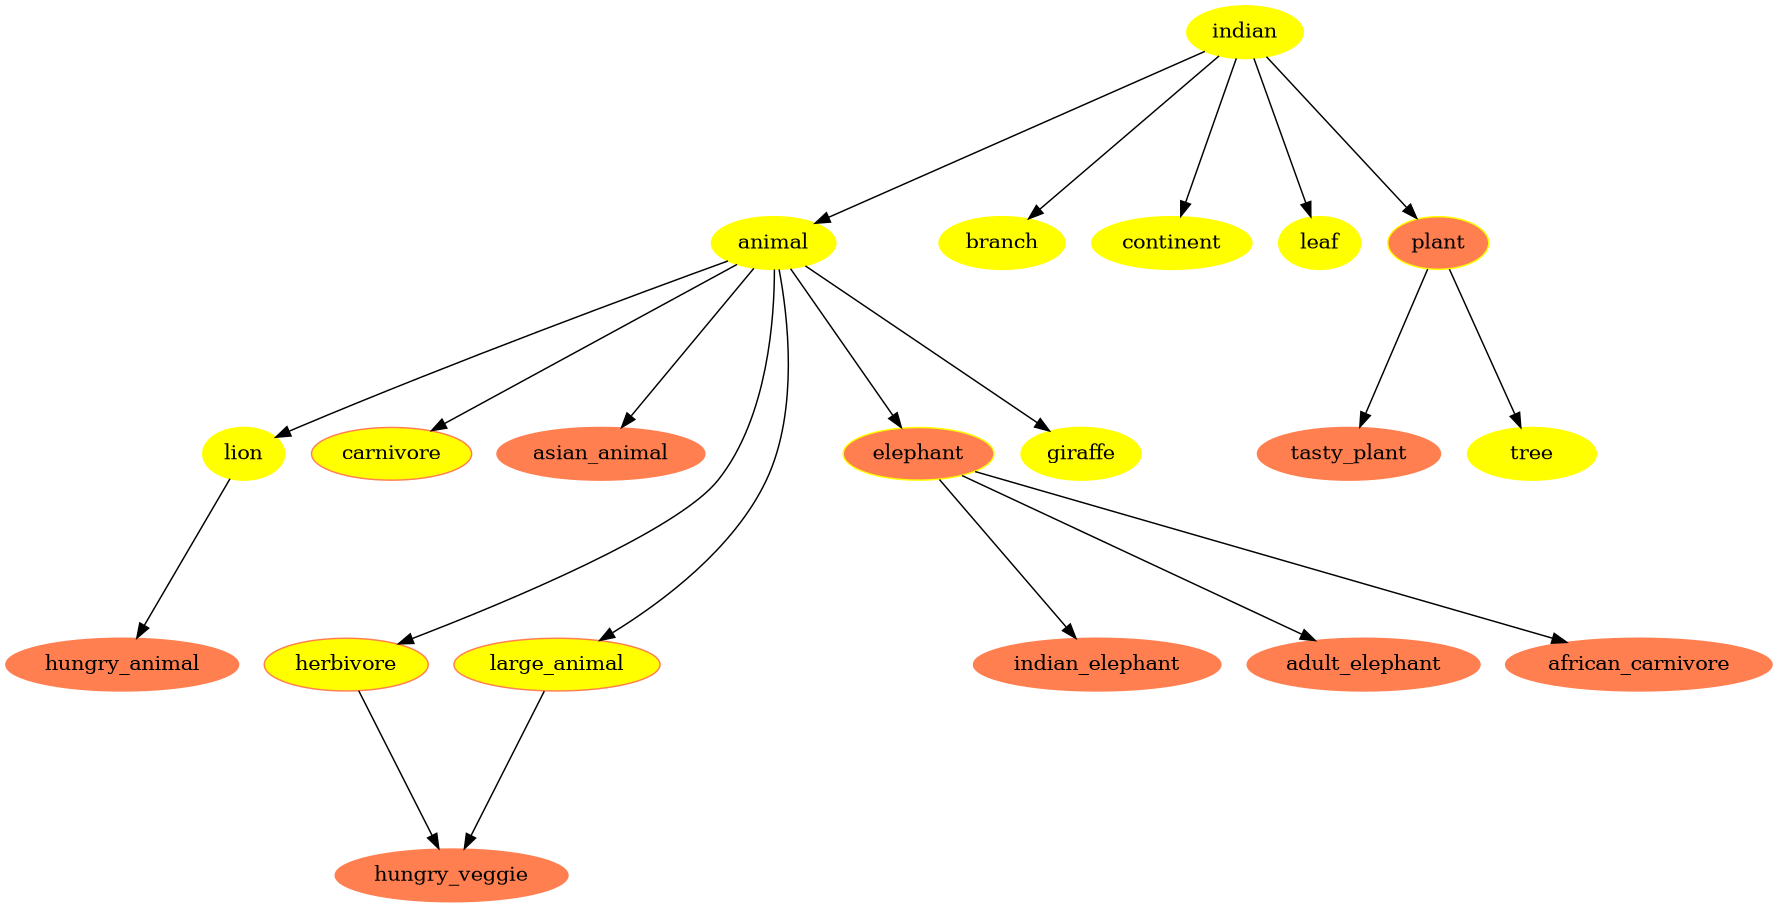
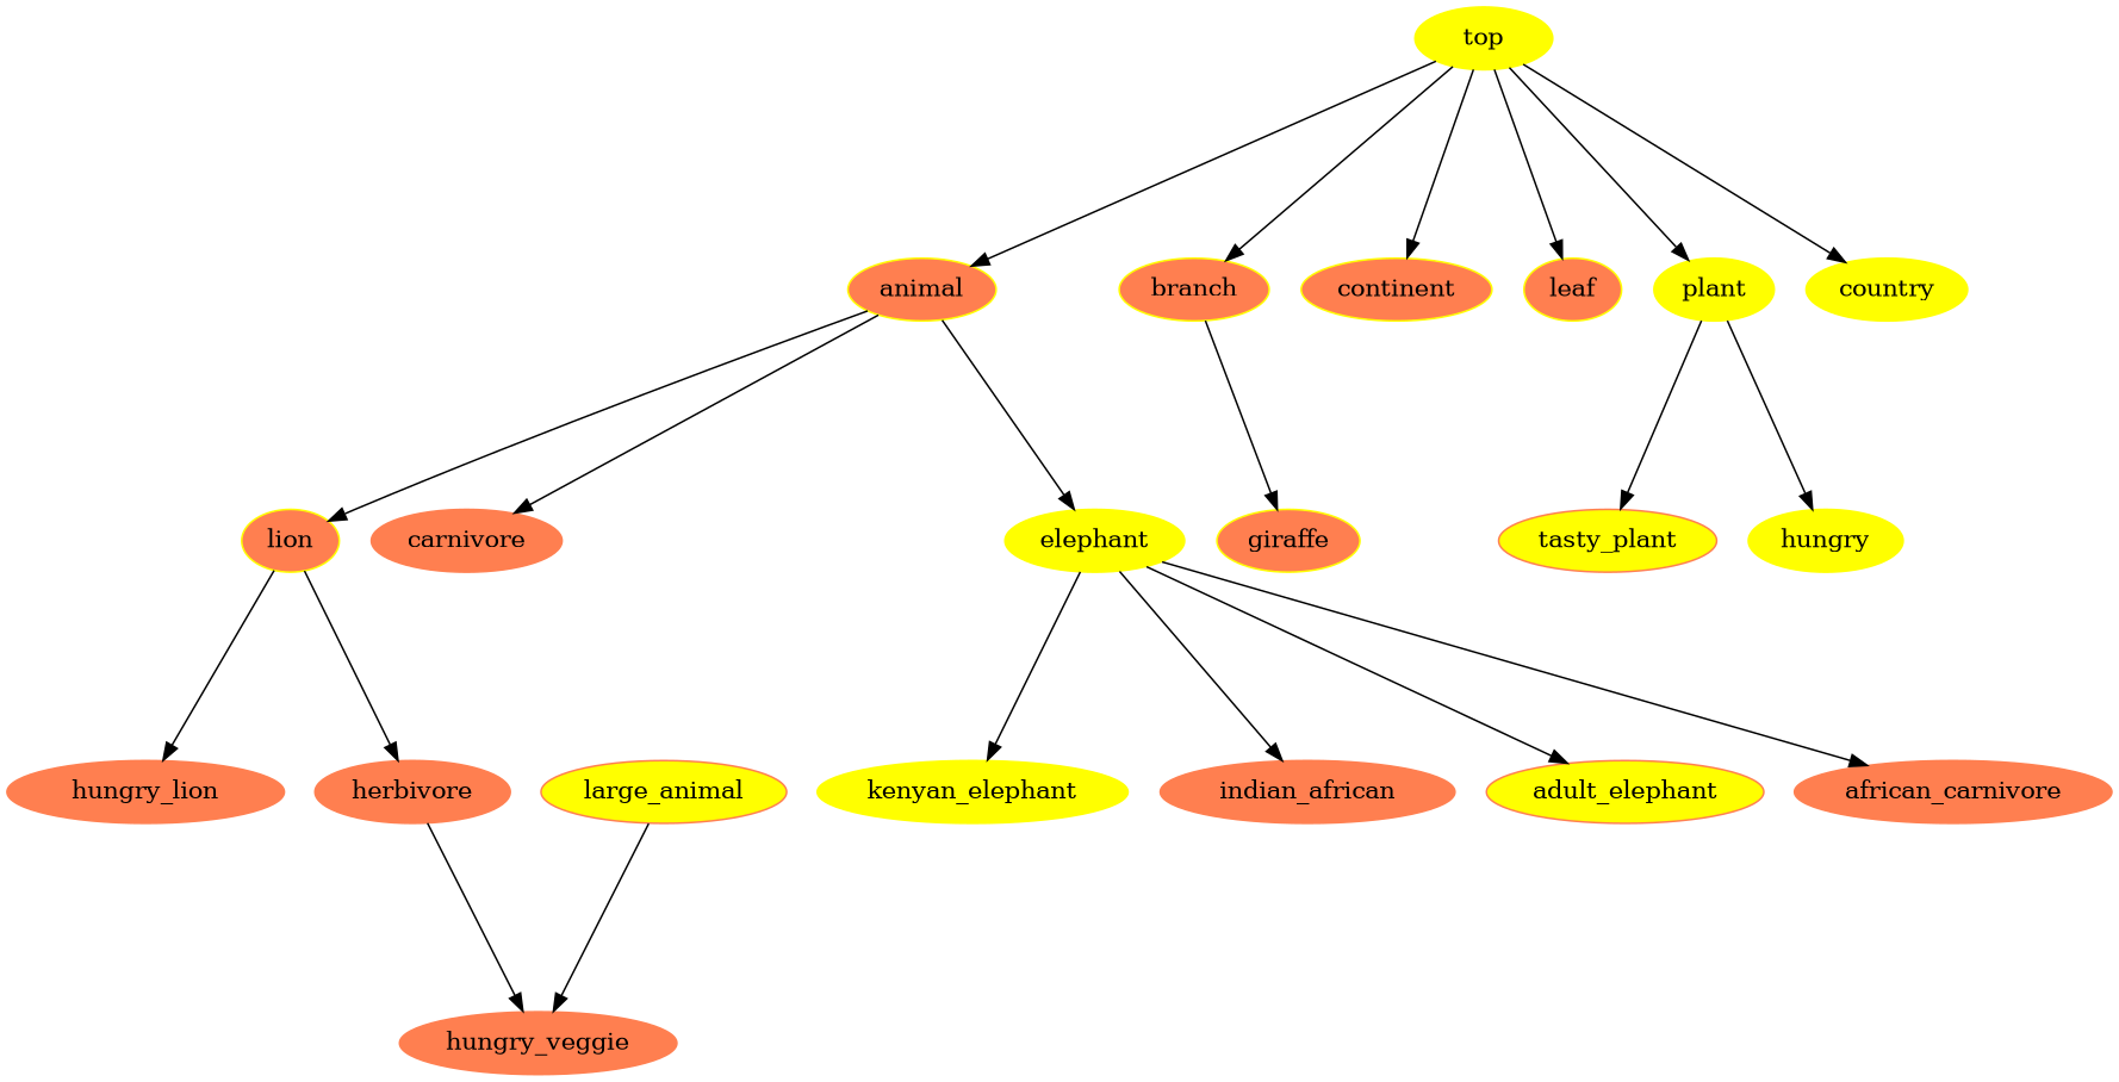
  digraph {
    ranksep=1.5
    node [color=yellow style=filled fontcolor=black]
-   top [label=indian fontcolor=""]
-   animal
-   branch
-   continent
-   leaf
-   plant [fillcolor=coral]
-   herbivore [color=coral fillcolor=yellow]
+   top [fontcolor=""]
+   animal [fillcolor=coral]
+   branch [fillcolor=coral]
+   continent [fillcolor=coral]
+   leaf [fillcolor=coral]
+   plant
+   country
+   herbivore [color=coral]
    large_animal [color=coral fillcolor=yellow]
-   elephant [fillcolor=coral]
-   lion
-   giraffe
-   carnivore [color=coral fillcolor=yellow]
-   asian_animal [color=coral]
-   tree
-   tasty_plant [color=coral]
+   elephant
+   lion [fillcolor=coral]
+   giraffe [fillcolor=coral]
+   carnivore [color=coral]
+   tree [label=hungry]
+   tasty_plant [color=coral fillcolor=yellow]
    n17 [color=coral label=hungry_veggie]
-   indian_elephant [color=coral]
-   adult_elephant [color=coral]
+   indian_elephant [color=coral label=indian_african]
+   adult_elephant [color=coral fillcolor=yellow]
    n20 [color=coral label=african_carnivore]
-   hungry_lion [color=coral label=hungry_animal]
+   kenyan_elephant
+   hungry_lion [color=coral]
    top -> animal
    top -> branch
    top -> continent
    top -> leaf
    top -> plant
-   animal -> herbivore
-   animal -> large_animal
+   top -> country
+   lion -> herbivore
    animal -> elephant
    animal -> lion
-   animal -> giraffe
+   branch -> giraffe
    animal -> carnivore
-   animal -> asian_animal
    plant -> tree
    plant -> tasty_plant
    herbivore -> n17
    large_animal -> n17
    elephant -> indian_elephant
    elephant -> adult_elephant
    elephant -> n20
+   elephant -> kenyan_elephant
    lion -> hungry_lion
  }
